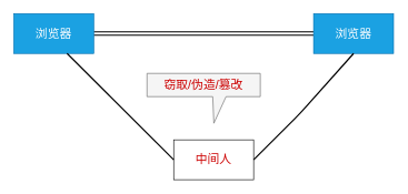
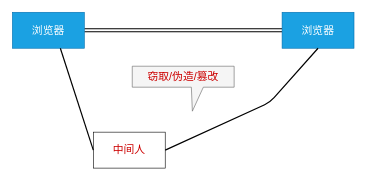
  <mxCell id="0" />
  <mxCell id="1" parent="0" />
  <mxCell id="2" value="" style="edgeStyle=none;html=1;shape=link;fillColor=#1ba1e2;strokeColor=#000000;strokeWidth=2;fontSize=18;startArrow=none;exitX=1;exitY=0.5;exitDx=0;exitDy=0;" edge="1" parent="1" source="3" target="4"><mxGeometry relative="1" as="geometry"><mxPoint x="341.058" y="50" as="sourcePoint" /></mxGeometry></mxCell>
  <mxCell id="3" value="浏览器" style="rounded=0;whiteSpace=wrap;html=1;fillColor=#1ba1e2;fontColor=#ffffff;strokeColor=#006EAF;fontSize=18;" vertex="1" parent="1"><mxGeometry x="20" y="20" width="120" height="60" as="geometry" /></mxCell>
  <mxCell id="4" value="浏览器" style="rounded=0;whiteSpace=wrap;html=1;fillColor=#1ba1e2;fontColor=#ffffff;strokeColor=#006EAF;fontSize=18;" vertex="1" parent="1"><mxGeometry x="470" y="20" width="120" height="60" as="geometry" /></mxCell>
- <mxCell id="5" value="中间人" style="rounded=0;whiteSpace=wrap;html=1;fontSize=18;fontColor=#CC0000;labelBackgroundColor=default;" vertex="1" parent="1"><mxGeometry x="260" y="210" width="120" height="60" as="geometry" /></mxCell>
+ <mxCell id="5" value="中间人" style="rounded=0;whiteSpace=wrap;html=1;fontSize=18;fontColor=#CC0000;labelBackgroundColor=default;" vertex="1" parent="1"><mxGeometry x="155" y="220" width="120" height="60" as="geometry" /></mxCell>
  <mxCell id="6" value="窃取/伪造/篡改" style="shape=callout;whiteSpace=wrap;html=1;perimeter=calloutPerimeter;size=40;position=0.58;base=20;position2=0.59;fontSize=18;fontColor=#CC0000;fillColor=#f5f5f5;strokeColor=#666666;labelBackgroundColor=none;" vertex="1" parent="1"><mxGeometry x="220" y="110" width="170" height="75" as="geometry" /></mxCell>
  <mxCell id="7" value="" style="endArrow=none;html=1;exitX=0;exitY=0.5;exitDx=0;exitDy=0;strokeColor=#000000;strokeWidth=2;fontSize=18;" edge="1" parent="1" source="5"><mxGeometry width="50" height="50" relative="1" as="geometry"><mxPoint x="50" y="130" as="sourcePoint" /><mxPoint x="100" y="80" as="targetPoint" /></mxGeometry></mxCell>
  <mxCell id="8" value="" style="endArrow=none;html=1;entryX=0.5;entryY=1;entryDx=0;entryDy=0;exitX=1;exitY=0.5;exitDx=0;exitDy=0;strokeColor=#000000;strokeWidth=2;fontSize=18;" edge="1" parent="1" source="5" target="4"><mxGeometry width="50" height="50" relative="1" as="geometry"><mxPoint x="340" y="320" as="sourcePoint" /><mxPoint x="390" y="270" as="targetPoint" /><Array as="points"><mxPoint x="450" y="170" /></Array></mxGeometry></mxCell>
